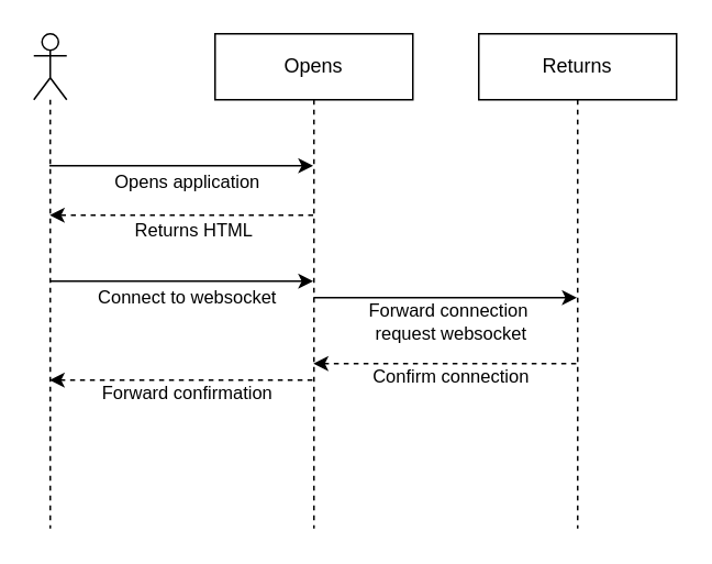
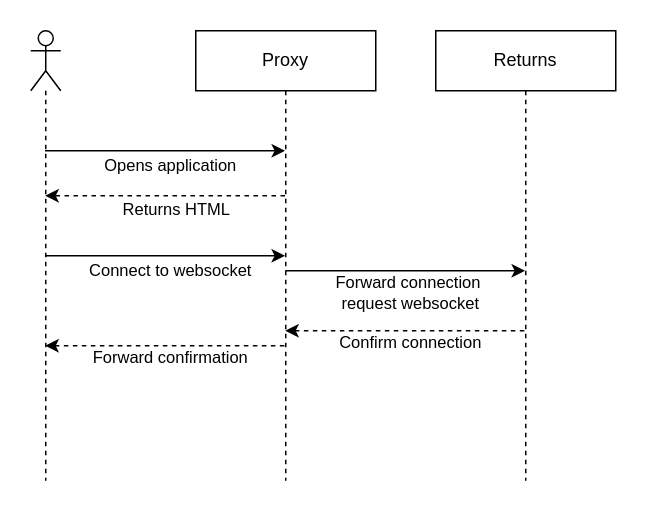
  <mxCell id="0" />
  <mxCell id="1" parent="0" />
- <mxCell id="2" value="Opens" style="shape=umlLifeline;perimeter=lifelinePerimeter;whiteSpace=wrap;html=1;container=0;dropTarget=0;collapsible=0;recursiveResize=0;outlineConnect=0;portConstraint=eastwest;newEdgeStyle={&quot;edgeStyle&quot;:&quot;elbowEdgeStyle&quot;,&quot;elbow&quot;:&quot;vertical&quot;,&quot;curved&quot;:0,&quot;rounded&quot;:0};" parent="1" vertex="1"><mxGeometry x="130" y="20" width="120" height="300" as="geometry" /></mxCell>
+ <mxCell id="2" value="Proxy" style="shape=umlLifeline;perimeter=lifelinePerimeter;whiteSpace=wrap;html=1;container=0;dropTarget=0;collapsible=0;recursiveResize=0;outlineConnect=0;portConstraint=eastwest;newEdgeStyle={&quot;edgeStyle&quot;:&quot;elbowEdgeStyle&quot;,&quot;elbow&quot;:&quot;vertical&quot;,&quot;curved&quot;:0,&quot;rounded&quot;:0};" parent="1" vertex="1"><mxGeometry x="130" y="20" width="120" height="300" as="geometry" /></mxCell>
  <mxCell id="3" value="Returns" style="shape=umlLifeline;perimeter=lifelinePerimeter;whiteSpace=wrap;html=1;container=0;dropTarget=0;collapsible=0;recursiveResize=0;outlineConnect=0;portConstraint=eastwest;newEdgeStyle={&quot;edgeStyle&quot;:&quot;elbowEdgeStyle&quot;,&quot;elbow&quot;:&quot;vertical&quot;,&quot;curved&quot;:0,&quot;rounded&quot;:0};" vertex="1" parent="1"><mxGeometry x="290" y="20" width="120" height="300" as="geometry" /></mxCell>
  <mxCell id="4" value="" style="endArrow=classic;html=1;rounded=0;" edge="1" parent="1" source="8"><mxGeometry width="50" height="50" relative="1" as="geometry"><mxPoint x="30" y="100" as="sourcePoint" /><mxPoint x="189.5" y="100" as="targetPoint" /></mxGeometry></mxCell>
  <mxCell id="5" value="Opens application" style="edgeLabel;html=1;align=center;verticalAlign=middle;resizable=0;points=[];" vertex="1" connectable="0" parent="4"><mxGeometry x="-0.533" relative="1" as="geometry"><mxPoint x="46" y="9" as="offset" /></mxGeometry></mxCell>
  <mxCell id="6" value="" style="endArrow=classic;html=1;rounded=0;dashed=1;" edge="1" parent="1"><mxGeometry width="50" height="50" relative="1" as="geometry"><mxPoint x="189.5" y="130" as="sourcePoint" /><mxPoint x="29.7" y="130" as="targetPoint" /></mxGeometry></mxCell>
  <mxCell id="7" value="Returns HTML" style="edgeLabel;html=1;align=center;verticalAlign=middle;resizable=0;points=[];" vertex="1" connectable="0" parent="6"><mxGeometry x="0.16" y="1" relative="1" as="geometry"><mxPoint x="20" y="7" as="offset" /></mxGeometry></mxCell>
  <mxCell id="8" value="" style="shape=umlLifeline;perimeter=lifelinePerimeter;whiteSpace=wrap;html=1;container=1;dropTarget=0;collapsible=0;recursiveResize=0;outlineConnect=0;portConstraint=eastwest;newEdgeStyle={&quot;curved&quot;:0,&quot;rounded&quot;:0};participant=umlActor;" vertex="1" parent="1"><mxGeometry x="20" y="20" width="20" height="300" as="geometry" /></mxCell>
  <mxCell id="9" value="" style="endArrow=classic;html=1;rounded=0;" edge="1" parent="1" source="8" target="2"><mxGeometry width="50" height="50" relative="1" as="geometry"><mxPoint x="30" y="180" as="sourcePoint" /><mxPoint x="189.5" y="180" as="targetPoint" /></mxGeometry></mxCell>
  <mxCell id="10" value="Connect to websocket" style="edgeLabel;html=1;align=center;verticalAlign=middle;resizable=0;points=[];" vertex="1" connectable="0" parent="9"><mxGeometry x="-0.533" relative="1" as="geometry"><mxPoint x="46" y="9" as="offset" /></mxGeometry></mxCell>
  <mxCell id="11" value="" style="endArrow=classic;html=1;rounded=0;" edge="1" parent="1"><mxGeometry width="50" height="50" relative="1" as="geometry"><mxPoint x="189.7" y="180" as="sourcePoint" /><mxPoint x="349.5" y="180" as="targetPoint" /></mxGeometry></mxCell>
  <mxCell id="12" value="Forward connection&amp;nbsp;&lt;div&gt;request websocket&lt;/div&gt;" style="edgeLabel;html=1;align=center;verticalAlign=middle;resizable=0;points=[];" vertex="1" connectable="0" parent="11"><mxGeometry x="-0.533" relative="1" as="geometry"><mxPoint x="46" y="14" as="offset" /></mxGeometry></mxCell>
  <mxCell id="13" value="" style="endArrow=none;html=1;rounded=0;endFill=0;startArrow=classic;startFill=1;dashed=1;" edge="1" parent="1"><mxGeometry width="50" height="50" relative="1" as="geometry"><mxPoint x="189.7" y="220" as="sourcePoint" /><mxPoint x="349.5" y="220" as="targetPoint" /></mxGeometry></mxCell>
  <mxCell id="14" value="Confirm connection" style="edgeLabel;html=1;align=center;verticalAlign=middle;resizable=0;points=[];" vertex="1" connectable="0" parent="13"><mxGeometry x="-0.533" relative="1" as="geometry"><mxPoint x="46" y="7" as="offset" /></mxGeometry></mxCell>
  <mxCell id="15" value="" style="endArrow=none;html=1;rounded=0;endFill=0;startArrow=classic;startFill=1;dashed=1;" edge="1" parent="1"><mxGeometry width="50" height="50" relative="1" as="geometry"><mxPoint x="29.7" y="230" as="sourcePoint" /><mxPoint x="189.5" y="230" as="targetPoint" /></mxGeometry></mxCell>
  <mxCell id="16" value="Forward confirmation" style="edgeLabel;html=1;align=center;verticalAlign=middle;resizable=0;points=[];" vertex="1" connectable="0" parent="15"><mxGeometry x="-0.533" relative="1" as="geometry"><mxPoint x="46" y="7" as="offset" /></mxGeometry></mxCell>
